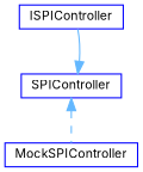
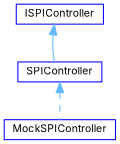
  digraph {
    fontname=Inter
    rankdir=TB
    node [color=blue fillcolor=white fontname=Inter fontsize=10 shape=box style=filled]
    edge [color=steelblue1 dir=back fontname=Inter fontsize=10 labelfontname=Helvetica labelfontsize=10]
    n1 [height=0.2 label=ISPIController width=0.4]
    n2 [height=0.2 label=SPIController width=0.4]
    n3 [height=0.2 label=MockSPIController width=0.4]
-   n2 -> n1 [style=solid]
+   n1 -> n2 [style=solid]
    n2 -> n3 [style=dashed]
  }
